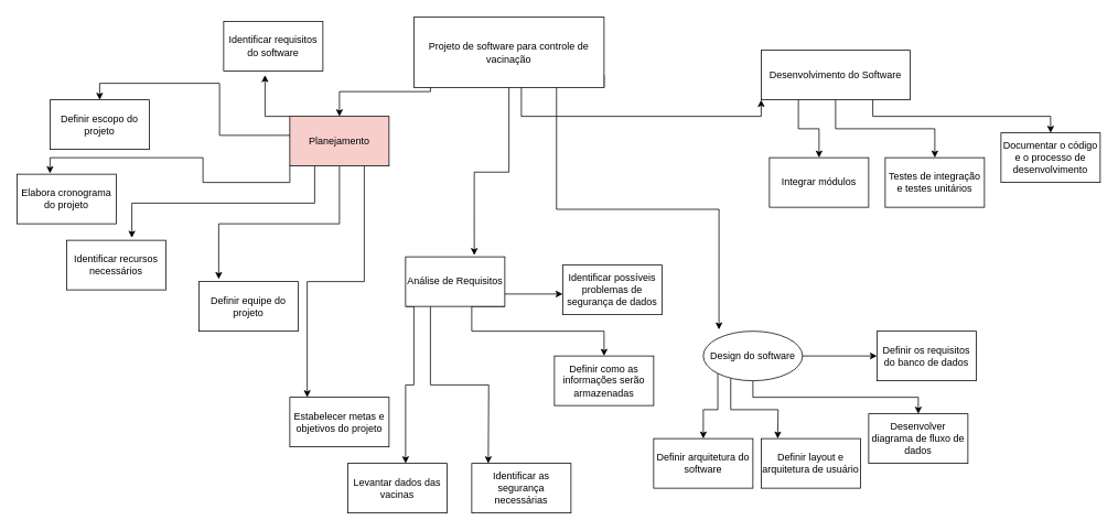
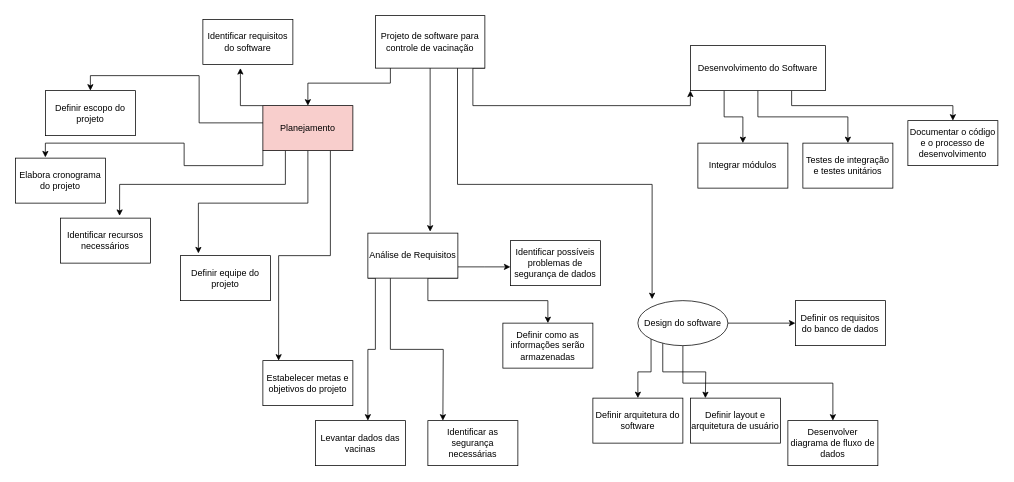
  <mxCell id="0" />
  <mxCell id="1" parent="0" />
  <mxCell id="2" style="edgeStyle=orthogonalEdgeStyle;rounded=0;orthogonalLoop=1;jettySize=auto;html=1;exitX=0.5;exitY=1;exitDx=0;exitDy=0;entryX=0.5;entryY=0;entryDx=0;entryDy=0;" edge="1" parent="1" source="6" target="13"><mxGeometry relative="1" as="geometry"><mxPoint x="574" y="150" as="targetPoint" /><Array as="points"><mxPoint x="520" y="80" /><mxPoint x="520" y="110" /><mxPoint x="410" y="110" /></Array></mxGeometry></mxCell>
  <mxCell id="3" style="edgeStyle=orthogonalEdgeStyle;rounded=0;orthogonalLoop=1;jettySize=auto;html=1;exitX=0.5;exitY=1;exitDx=0;exitDy=0;entryX=0.692;entryY=-0.033;entryDx=0;entryDy=0;entryPerimeter=0;" edge="1" parent="1" source="6" target="18"><mxGeometry relative="1" as="geometry" /></mxCell>
  <mxCell id="4" style="edgeStyle=orthogonalEdgeStyle;rounded=0;orthogonalLoop=1;jettySize=auto;html=1;exitX=0.75;exitY=1;exitDx=0;exitDy=0;entryX=0.158;entryY=-0.033;entryDx=0;entryDy=0;entryPerimeter=0;" edge="1" parent="1" source="6" target="23"><mxGeometry relative="1" as="geometry" /></mxCell>
  <mxCell id="5" style="edgeStyle=orthogonalEdgeStyle;rounded=0;orthogonalLoop=1;jettySize=auto;html=1;exitX=1;exitY=1;exitDx=0;exitDy=0;entryX=0;entryY=1;entryDx=0;entryDy=0;" edge="1" parent="1" source="6" target="27"><mxGeometry relative="1" as="geometry"><Array as="points"><mxPoint x="630" y="90" /><mxPoint x="630" y="140" /><mxPoint x="920" y="140" /></Array></mxGeometry></mxCell>
- <mxCell id="6" value="Projeto de software para controle de vacinação&lt;br&gt;" style="rounded=0;whiteSpace=wrap;html=1;" vertex="1" parent="1"><mxGeometry x="500" y="20" width="230" height="85" as="geometry" /></mxCell>
+ <mxCell id="6" value="Projeto de software para controle de vacinação&lt;br&gt;" style="rounded=0;whiteSpace=wrap;html=1;" vertex="1" parent="1"><mxGeometry x="500" y="20" width="146" height="70" as="geometry" /></mxCell>
  <mxCell id="7" style="edgeStyle=orthogonalEdgeStyle;rounded=0;orthogonalLoop=1;jettySize=auto;html=1;exitX=0;exitY=1;exitDx=0;exitDy=0;entryX=0.333;entryY=-0.017;entryDx=0;entryDy=0;entryPerimeter=0;" edge="1" parent="1" source="13" target="28"><mxGeometry relative="1" as="geometry" /></mxCell>
  <mxCell id="8" style="edgeStyle=orthogonalEdgeStyle;rounded=0;orthogonalLoop=1;jettySize=auto;html=1;exitX=0.25;exitY=1;exitDx=0;exitDy=0;entryX=0.658;entryY=-0.05;entryDx=0;entryDy=0;entryPerimeter=0;" edge="1" parent="1" source="13" target="29"><mxGeometry relative="1" as="geometry" /></mxCell>
  <mxCell id="9" style="edgeStyle=orthogonalEdgeStyle;rounded=0;orthogonalLoop=1;jettySize=auto;html=1;exitX=0.5;exitY=1;exitDx=0;exitDy=0;entryX=0.2;entryY=-0.05;entryDx=0;entryDy=0;entryPerimeter=0;" edge="1" parent="1" source="13" target="30"><mxGeometry relative="1" as="geometry" /></mxCell>
  <mxCell id="10" style="edgeStyle=orthogonalEdgeStyle;rounded=0;orthogonalLoop=1;jettySize=auto;html=1;exitX=0.75;exitY=1;exitDx=0;exitDy=0;entryX=0.175;entryY=0;entryDx=0;entryDy=0;entryPerimeter=0;" edge="1" parent="1" source="13" target="31"><mxGeometry relative="1" as="geometry" /></mxCell>
  <mxCell id="11" style="edgeStyle=orthogonalEdgeStyle;rounded=0;orthogonalLoop=1;jettySize=auto;html=1;exitX=0.017;exitY=0.383;exitDx=0;exitDy=0;entryX=0.5;entryY=0;entryDx=0;entryDy=0;exitPerimeter=0;" edge="1" parent="1" source="13" target="32"><mxGeometry relative="1" as="geometry"><mxPoint x="740" y="250" as="targetPoint" /></mxGeometry></mxCell>
  <mxCell id="12" style="edgeStyle=orthogonalEdgeStyle;rounded=0;orthogonalLoop=1;jettySize=auto;html=1;exitX=0;exitY=0;exitDx=0;exitDy=0;" edge="1" parent="1" source="13"><mxGeometry relative="1" as="geometry"><mxPoint x="320" y="90" as="targetPoint" /><Array as="points"><mxPoint x="320" y="140" /></Array></mxGeometry></mxCell>
  <mxCell id="13" value="Planejamento" style="rounded=0;whiteSpace=wrap;html=1;fillColor=#f8cecc;" vertex="1" parent="1"><mxGeometry x="350" y="140" width="120" height="60" as="geometry" /></mxCell>
  <mxCell id="14" style="edgeStyle=orthogonalEdgeStyle;rounded=0;orthogonalLoop=1;jettySize=auto;html=1;exitX=0;exitY=1;exitDx=0;exitDy=0;" edge="1" parent="1" source="18"><mxGeometry relative="1" as="geometry"><mxPoint x="490" y="560" as="targetPoint" /><Array as="points"><mxPoint x="500" y="370" /><mxPoint x="500" y="465" /><mxPoint x="490" y="465" /></Array></mxGeometry></mxCell>
  <mxCell id="15" style="edgeStyle=orthogonalEdgeStyle;rounded=0;orthogonalLoop=1;jettySize=auto;html=1;exitX=0.25;exitY=1;exitDx=0;exitDy=0;" edge="1" parent="1" source="18"><mxGeometry relative="1" as="geometry"><mxPoint x="590" y="560" as="targetPoint" /></mxGeometry></mxCell>
  <mxCell id="16" style="edgeStyle=orthogonalEdgeStyle;rounded=0;orthogonalLoop=1;jettySize=auto;html=1;exitX=1;exitY=1;exitDx=0;exitDy=0;" edge="1" parent="1" source="18" target="36"><mxGeometry relative="1" as="geometry"><mxPoint x="700" y="410" as="targetPoint" /><Array as="points"><mxPoint x="570" y="370" /><mxPoint x="570" y="400" /><mxPoint x="730" y="400" /></Array></mxGeometry></mxCell>
  <mxCell id="17" style="edgeStyle=orthogonalEdgeStyle;rounded=0;orthogonalLoop=1;jettySize=auto;html=1;exitX=1;exitY=0.75;exitDx=0;exitDy=0;" edge="1" parent="1" source="18"><mxGeometry relative="1" as="geometry"><mxPoint x="680" y="355" as="targetPoint" /></mxGeometry></mxCell>
  <mxCell id="18" value="Análise de Requisitos" style="rounded=0;whiteSpace=wrap;html=1;" vertex="1" parent="1"><mxGeometry x="490" y="310" width="120" height="60" as="geometry" /></mxCell>
  <mxCell id="19" style="edgeStyle=orthogonalEdgeStyle;rounded=0;orthogonalLoop=1;jettySize=auto;html=1;exitX=0;exitY=1;exitDx=0;exitDy=0;" edge="1" parent="1" source="23" target="38"><mxGeometry relative="1" as="geometry"><mxPoint x="850" y="510" as="targetPoint" /></mxGeometry></mxCell>
  <mxCell id="20" style="edgeStyle=orthogonalEdgeStyle;rounded=0;orthogonalLoop=1;jettySize=auto;html=1;exitX=0.25;exitY=1;exitDx=0;exitDy=0;" edge="1" parent="1" source="23"><mxGeometry relative="1" as="geometry"><mxPoint x="940" y="530" as="targetPoint" /></mxGeometry></mxCell>
  <mxCell id="21" style="edgeStyle=orthogonalEdgeStyle;rounded=0;orthogonalLoop=1;jettySize=auto;html=1;exitX=0.5;exitY=1;exitDx=0;exitDy=0;" edge="1" parent="1" source="23" target="40"><mxGeometry relative="1" as="geometry"><mxPoint x="1090" y="500" as="targetPoint" /></mxGeometry></mxCell>
  <mxCell id="22" style="edgeStyle=orthogonalEdgeStyle;rounded=0;orthogonalLoop=1;jettySize=auto;html=1;exitX=1;exitY=0.5;exitDx=0;exitDy=0;" edge="1" parent="1" source="23" target="41"><mxGeometry relative="1" as="geometry"><mxPoint x="1120" y="430" as="targetPoint" /></mxGeometry></mxCell>
  <mxCell id="23" value="Design do software&lt;br&gt;" style="ellipse;whiteSpace=wrap;html=1;" vertex="1" parent="1"><mxGeometry x="850" y="400" width="120" height="60" as="geometry" /></mxCell>
  <mxCell id="24" style="edgeStyle=orthogonalEdgeStyle;rounded=0;orthogonalLoop=1;jettySize=auto;html=1;exitX=0.25;exitY=1;exitDx=0;exitDy=0;entryX=0.5;entryY=0;entryDx=0;entryDy=0;" edge="1" parent="1" source="27" target="42"><mxGeometry relative="1" as="geometry" /></mxCell>
  <mxCell id="25" style="edgeStyle=orthogonalEdgeStyle;rounded=0;orthogonalLoop=1;jettySize=auto;html=1;exitX=0.5;exitY=1;exitDx=0;exitDy=0;" edge="1" parent="1" source="27" target="43"><mxGeometry relative="1" as="geometry"><mxPoint x="1100" y="190" as="targetPoint" /></mxGeometry></mxCell>
  <mxCell id="26" style="edgeStyle=orthogonalEdgeStyle;rounded=0;orthogonalLoop=1;jettySize=auto;html=1;exitX=0.75;exitY=1;exitDx=0;exitDy=0;" edge="1" parent="1" source="27" target="44"><mxGeometry relative="1" as="geometry"><mxPoint x="1250" y="160" as="targetPoint" /></mxGeometry></mxCell>
  <mxCell id="27" value="Desenvolvimento do Software" style="rounded=0;whiteSpace=wrap;html=1;" vertex="1" parent="1"><mxGeometry x="920" y="60" width="180" height="60" as="geometry" /></mxCell>
  <mxCell id="28" value="Elabora cronograma do projeto" style="rounded=0;whiteSpace=wrap;html=1;" vertex="1" parent="1"><mxGeometry x="20" y="210" width="120" height="60" as="geometry" /></mxCell>
  <mxCell id="29" value="Identificar recursos necessários" style="rounded=0;whiteSpace=wrap;html=1;" vertex="1" parent="1"><mxGeometry x="80" y="290" width="120" height="60" as="geometry" /></mxCell>
  <mxCell id="30" value="Definir equipe do projeto" style="rounded=0;whiteSpace=wrap;html=1;" vertex="1" parent="1"><mxGeometry x="240" y="340" width="120" height="60" as="geometry" /></mxCell>
  <mxCell id="31" value="Estabelecer metas e objetivos do projeto" style="rounded=0;whiteSpace=wrap;html=1;" vertex="1" parent="1"><mxGeometry x="350" y="480" width="120" height="60" as="geometry" /></mxCell>
  <mxCell id="32" value="Definir escopo do projeto" style="rounded=0;whiteSpace=wrap;html=1;" vertex="1" parent="1"><mxGeometry x="60" y="120" width="120" height="60" as="geometry" /></mxCell>
  <mxCell id="33" value=" Identificar requisitos do software" style="rounded=0;whiteSpace=wrap;html=1;" vertex="1" parent="1"><mxGeometry x="270" y="25" width="120" height="60" as="geometry" /></mxCell>
  <mxCell id="34" value="Levantar dados das vacinas" style="rounded=0;whiteSpace=wrap;html=1;" vertex="1" parent="1"><mxGeometry x="420" y="560" width="120" height="60" as="geometry" /></mxCell>
  <mxCell id="35" value="Identificar as segurança necessárias" style="rounded=0;whiteSpace=wrap;html=1;" vertex="1" parent="1"><mxGeometry x="570" y="560" width="120" height="60" as="geometry" /></mxCell>
  <mxCell id="36" value="Definir como as informações serão armazenadas" style="rounded=0;whiteSpace=wrap;html=1;" vertex="1" parent="1"><mxGeometry x="670" y="430" width="120" height="60" as="geometry" /></mxCell>
  <mxCell id="37" value=" Identificar possíveis problemas de segurança de dados" style="rounded=0;whiteSpace=wrap;html=1;" vertex="1" parent="1"><mxGeometry x="680" y="320" width="120" height="60" as="geometry" /></mxCell>
  <mxCell id="38" value="Definir arquitetura do software" style="rounded=0;whiteSpace=wrap;html=1;" vertex="1" parent="1"><mxGeometry x="790" y="530" width="120" height="60" as="geometry" /></mxCell>
  <mxCell id="39" value="Definir layout e arquitetura de usuário" style="rounded=0;whiteSpace=wrap;html=1;" vertex="1" parent="1"><mxGeometry x="920" y="530" width="120" height="60" as="geometry" /></mxCell>
- <mxCell id="40" value="Desenvolver diagrama de fluxo de dados" style="rounded=0;whiteSpace=wrap;html=1;" vertex="1" parent="1"><mxGeometry x="1050" y="500" width="120" height="60" as="geometry" /></mxCell>
+ <mxCell id="40" value="Desenvolver diagrama de fluxo de dados" style="rounded=0;whiteSpace=wrap;html=1;" vertex="1" parent="1"><mxGeometry x="1050" y="560" width="120" height="60" as="geometry" /></mxCell>
  <mxCell id="41" value="Definir os requisitos do banco de dados" style="rounded=0;whiteSpace=wrap;html=1;" vertex="1" parent="1"><mxGeometry x="1060" y="400" width="120" height="60" as="geometry" /></mxCell>
  <mxCell id="42" value="Integrar módulos" style="rounded=0;whiteSpace=wrap;html=1;" vertex="1" parent="1"><mxGeometry x="930" y="190" width="120" height="60" as="geometry" /></mxCell>
  <mxCell id="43" value="Testes de integração e testes unitários" style="rounded=0;whiteSpace=wrap;html=1;" vertex="1" parent="1"><mxGeometry x="1070" y="190" width="120" height="60" as="geometry" /></mxCell>
  <mxCell id="44" value=" Documentar o código e o processo de desenvolvimento" style="rounded=0;whiteSpace=wrap;html=1;" vertex="1" parent="1"><mxGeometry x="1210" y="160" width="120" height="60" as="geometry" /></mxCell>
